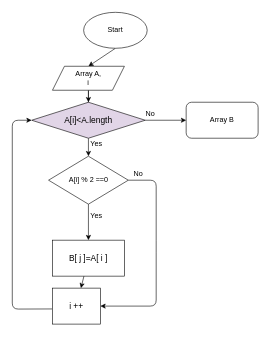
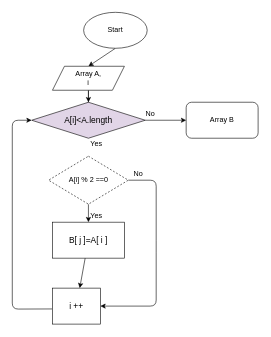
  <mxCell id="0" />
  <mxCell id="1" parent="0" />
  <mxCell id="2" style="edgeStyle=none;html=1;exitX=0.5;exitY=1;exitDx=0;exitDy=0;" edge="1" parent="1" source="3"><mxGeometry relative="1" as="geometry"><mxPoint x="147" y="110" as="targetPoint" /></mxGeometry></mxCell>
  <mxCell id="3" value="Start" style="ellipse;whiteSpace=wrap;html=1;" vertex="1" parent="1"><mxGeometry x="139" y="20" width="106" height="60" as="geometry" /></mxCell>
  <mxCell id="4" style="edgeStyle=none;html=1;" edge="1" parent="1"><mxGeometry relative="1" as="geometry"><mxPoint x="147" y="190" as="targetPoint" /><mxPoint x="147" y="150" as="sourcePoint" /></mxGeometry></mxCell>
  <mxCell id="5" style="edgeStyle=none;html=1;" edge="1" parent="1" source="7"><mxGeometry relative="1" as="geometry"><mxPoint x="310" y="200" as="targetPoint" /></mxGeometry></mxCell>
- <mxCell id="6" style="edgeStyle=none;html=1;exitX=0.5;exitY=1;exitDx=0;exitDy=0;entryX=0.5;entryY=0;entryDx=0;entryDy=0;" edge="1" parent="1" source="7" target="12"><mxGeometry relative="1" as="geometry" /></mxCell>
  <mxCell id="7" value="&lt;span style=&quot;font-size: 14px&quot;&gt;A[i]&amp;lt;A.length&lt;/span&gt;" style="rhombus;whiteSpace=wrap;html=1;fillColor=#e1d5e7;" vertex="1" parent="1"><mxGeometry x="52.25" y="170" width="189.5" height="60" as="geometry" /></mxCell>
  <mxCell id="8" value="" style="edgeStyle=none;html=1;" edge="1" parent="1" source="9" target="14"><mxGeometry relative="1" as="geometry" /></mxCell>
- <mxCell id="9" value="&lt;font style=&quot;font-size: 14px&quot;&gt;B[ j ]=A[ i ]&lt;/font&gt;" style="rounded=0;whiteSpace=wrap;html=1;" vertex="1" parent="1"><mxGeometry x="87" y="400" width="120" height="60" as="geometry" /></mxCell>
+ <mxCell id="9" value="&lt;font style=&quot;font-size: 14px&quot;&gt;B[ j ]=A[ i ]&lt;/font&gt;" style="rounded=0;whiteSpace=wrap;html=1;" vertex="1" parent="1"><mxGeometry x="87" y="370" width="120" height="60" as="geometry" /></mxCell>
  <mxCell id="10" value="" style="edgeStyle=none;html=1;" edge="1" parent="1" source="12" target="9"><mxGeometry relative="1" as="geometry" /></mxCell>
  <mxCell id="11" style="edgeStyle=none;html=1;entryX=1;entryY=0.5;entryDx=0;entryDy=0;" edge="1" parent="1" source="12" target="14"><mxGeometry relative="1" as="geometry"><Array as="points"><mxPoint x="260" y="300" /><mxPoint x="260" y="410" /><mxPoint x="260" y="510" /></Array></mxGeometry></mxCell>
- <mxCell id="12" value="A[i] % 2 ==0" style="rhombus;whiteSpace=wrap;html=1;" vertex="1" parent="1"><mxGeometry x="80.5" y="260" width="133" height="80" as="geometry" /></mxCell>
+ <mxCell id="12" value="A[i] % 2 ==0" style="rhombus;whiteSpace=wrap;html=1;dashed=1;" vertex="1" parent="1"><mxGeometry x="80.5" y="260" width="133" height="80" as="geometry" /></mxCell>
  <mxCell id="13" style="edgeStyle=none;html=1;entryX=0;entryY=0.5;entryDx=0;entryDy=0;exitX=-0.006;exitY=0.579;exitDx=0;exitDy=0;exitPerimeter=0;" edge="1" parent="1" source="14" target="7"><mxGeometry relative="1" as="geometry"><mxPoint x="52" y="515" as="sourcePoint" /><Array as="points"><mxPoint x="20" y="515" /><mxPoint x="20" y="200" /></Array></mxGeometry></mxCell>
  <mxCell id="14" value="&lt;font style=&quot;font-size: 14px&quot;&gt;i ++&lt;/font&gt;" style="rounded=0;whiteSpace=wrap;html=1;" vertex="1" parent="1"><mxGeometry x="87" y="480" width="80" height="60" as="geometry" /></mxCell>
  <mxCell id="15" value="No" style="text;html=1;align=center;verticalAlign=middle;resizable=0;points=[];autosize=1;strokeColor=none;" vertex="1" parent="1"><mxGeometry x="215" y="280" width="30" height="20" as="geometry" /></mxCell>
  <mxCell id="16" value="Yes" style="text;html=1;align=center;verticalAlign=middle;resizable=0;points=[];autosize=1;strokeColor=none;" vertex="1" parent="1"><mxGeometry x="140" y="350" width="40" height="20" as="geometry" /></mxCell>
  <mxCell id="17" value="No" style="text;html=1;align=center;verticalAlign=middle;resizable=0;points=[];autosize=1;strokeColor=none;" vertex="1" parent="1"><mxGeometry x="235" y="180" width="30" height="20" as="geometry" /></mxCell>
  <mxCell id="18" value="" style="edgeStyle=none;html=1;" edge="1" parent="1" source="19"><mxGeometry relative="1" as="geometry"><mxPoint x="147" y="170" as="targetPoint" /></mxGeometry></mxCell>
  <mxCell id="19" value="&lt;span&gt;Array A,&lt;/span&gt;&lt;br&gt;&lt;span&gt;i&lt;/span&gt;" style="shape=parallelogram;perimeter=parallelogramPerimeter;whiteSpace=wrap;html=1;fixedSize=1;" vertex="1" parent="1"><mxGeometry x="87" y="110" width="120" height="40" as="geometry" /></mxCell>
  <mxCell id="20" value="Array B" style="rounded=1;whiteSpace=wrap;html=1;" vertex="1" parent="1"><mxGeometry x="310" y="170" width="120" height="60" as="geometry" /></mxCell>
  <mxCell id="21" value="Yes" style="text;html=1;align=center;verticalAlign=middle;resizable=0;points=[];autosize=1;strokeColor=none;" vertex="1" parent="1"><mxGeometry x="140" y="230" width="40" height="20" as="geometry" /></mxCell>
